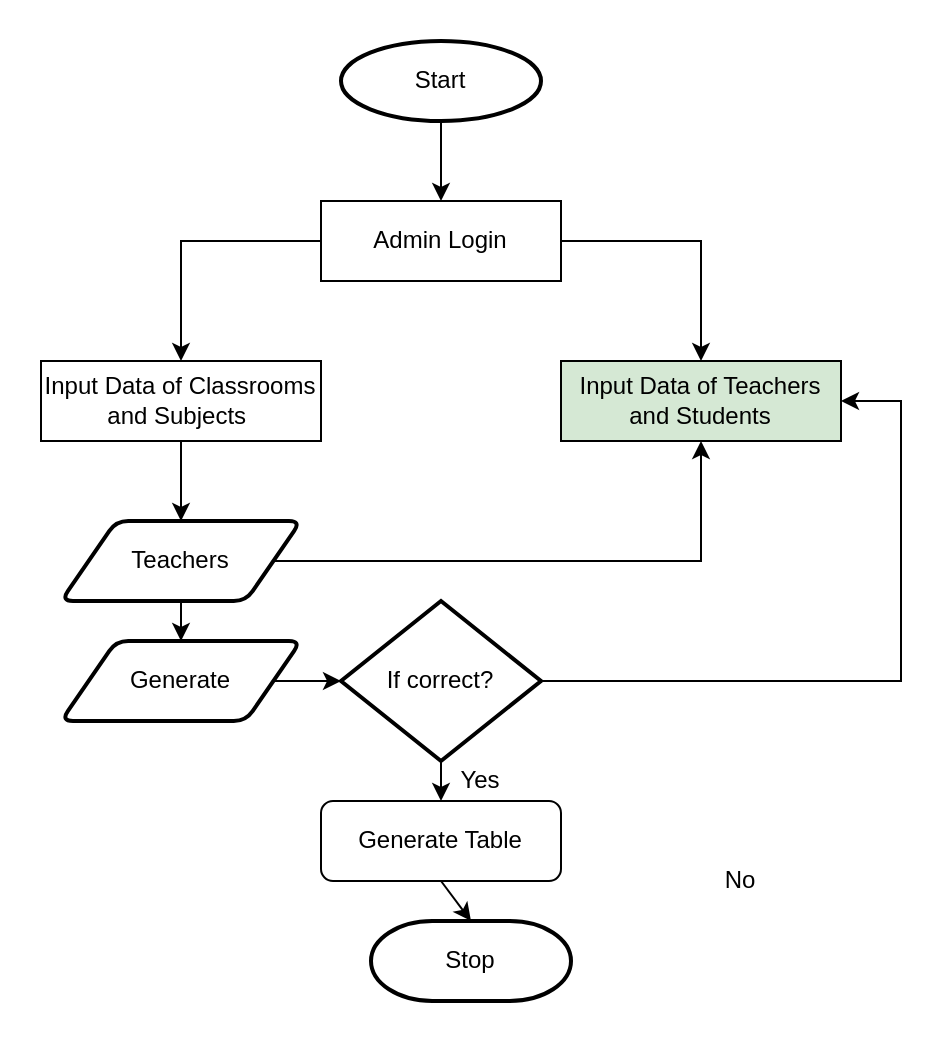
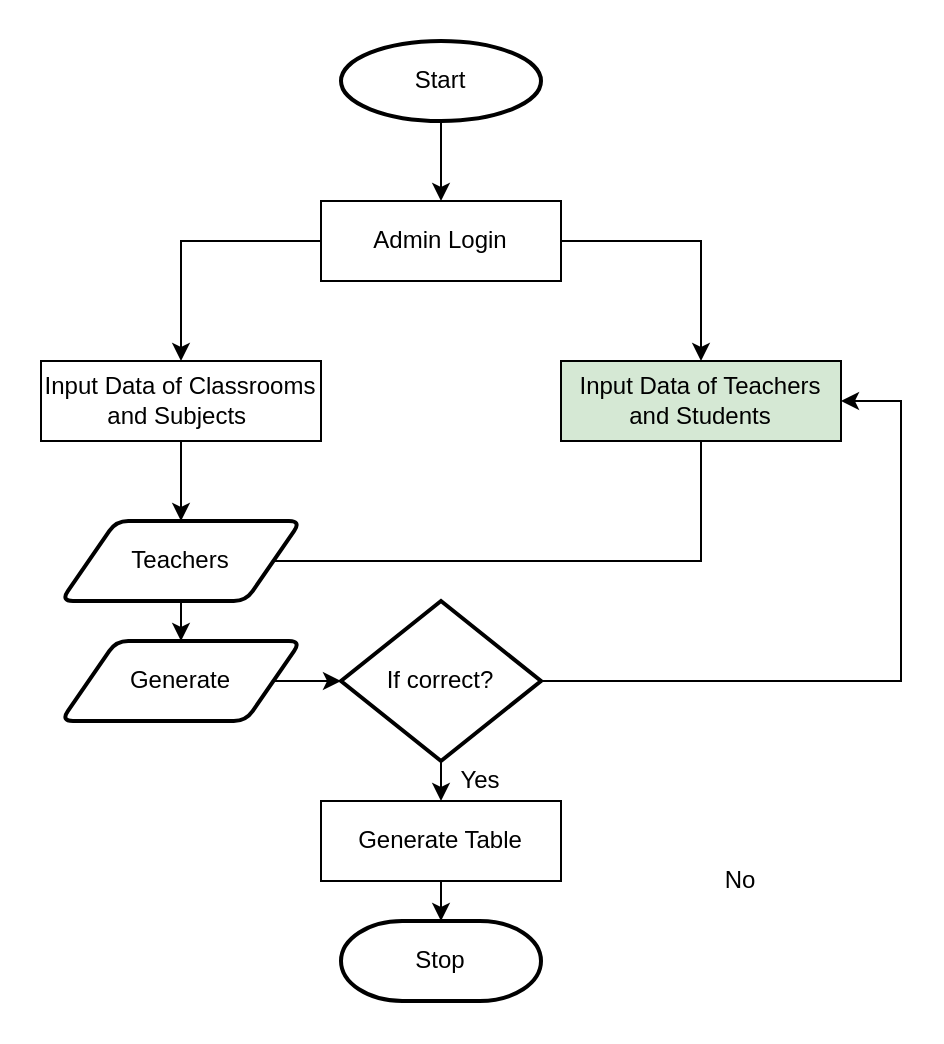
  <mxCell id="0" />
  <mxCell id="1" parent="0" />
  <mxCell id="2" value="" style="edgeStyle=orthogonalEdgeStyle;rounded=0;orthogonalLoop=1;jettySize=auto;html=1;" edge="1" parent="1" source="3" target="4"><mxGeometry relative="1" as="geometry" /></mxCell>
  <mxCell id="3" value="Start" style="strokeWidth=2;html=1;shape=mxgraph.flowchart.start_1;whiteSpace=wrap;" vertex="1" parent="1"><mxGeometry x="170" y="20" width="100" height="40" as="geometry" /></mxCell>
  <mxCell id="4" value="Admin Login" style="rounded=0;whiteSpace=wrap;html=1;" vertex="1" parent="1"><mxGeometry x="160" y="100" width="120" height="40" as="geometry" /></mxCell>
  <mxCell id="5" value="" style="edgeStyle=orthogonalEdgeStyle;rounded=0;orthogonalLoop=1;jettySize=auto;html=1;" edge="1" parent="1" source="6" target="11"><mxGeometry relative="1" as="geometry" /></mxCell>
  <mxCell id="6" value="Input Data of Classrooms and Subjects&amp;nbsp;" style="rounded=0;whiteSpace=wrap;html=1;" vertex="1" parent="1"><mxGeometry x="20" y="180" width="140" height="40" as="geometry" /></mxCell>
  <mxCell id="7" value="Input Data of Teachers and Students" style="rounded=0;whiteSpace=wrap;html=1;fillColor=#d5e8d4;" vertex="1" parent="1"><mxGeometry x="280" y="180" width="140" height="40" as="geometry" /></mxCell>
  <mxCell id="8" value="" style="endArrow=classic;html=1;exitX=1;exitY=0.5;exitDx=0;exitDy=0;entryX=0.5;entryY=0;entryDx=0;entryDy=0;rounded=0;" edge="1" parent="1" source="4" target="7"><mxGeometry width="50" height="50" relative="1" as="geometry"><mxPoint x="260" y="170" as="sourcePoint" /><mxPoint x="310" y="120" as="targetPoint" /><Array as="points"><mxPoint x="350" y="120" /></Array></mxGeometry></mxCell>
  <mxCell id="9" value="" style="endArrow=classic;html=1;exitX=0;exitY=0.5;exitDx=0;exitDy=0;entryX=0.5;entryY=0;entryDx=0;entryDy=0;rounded=0;" edge="1" parent="1" source="4" target="6"><mxGeometry width="50" height="50" relative="1" as="geometry"><mxPoint x="140" y="180" as="sourcePoint" /><mxPoint x="190" y="130" as="targetPoint" /><Array as="points"><mxPoint x="90" y="120" /></Array></mxGeometry></mxCell>
- <mxCell id="10" value="" style="edgeStyle=orthogonalEdgeStyle;rounded=0;orthogonalLoop=1;jettySize=auto;html=1;entryX=0.5;entryY=1;entryDx=0;entryDy=0;" edge="1" parent="1" source="11" target="7"><mxGeometry relative="1" as="geometry"><mxPoint x="241.5" y="350" as="targetPoint" /></mxGeometry></mxCell>
+ <mxCell id="10" value="" style="edgeStyle=orthogonalEdgeStyle;rounded=0;orthogonalLoop=1;jettySize=auto;html=1;entryX=0.5;entryY=1;entryDx=0;entryDy=0;endArrow=none;" edge="1" parent="1" source="11" target="7"><mxGeometry relative="1" as="geometry"><mxPoint x="241.5" y="350" as="targetPoint" /></mxGeometry></mxCell>
  <mxCell id="11" value="Teachers" style="shape=parallelogram;html=1;strokeWidth=2;perimeter=parallelogramPerimeter;whiteSpace=wrap;rounded=1;arcSize=12;size=0.23;" vertex="1" parent="1"><mxGeometry x="30" y="260" width="120" height="40" as="geometry" /></mxCell>
- <mxCell id="12" value="Generate Table" style="whiteSpace=wrap;html=1;rounded=1;" vertex="1" parent="1"><mxGeometry x="160" y="400" width="120" height="40" as="geometry" /></mxCell>
+ <mxCell id="12" value="Generate Table" style="rounded=0;whiteSpace=wrap;html=1;" vertex="1" parent="1"><mxGeometry x="160" y="400" width="120" height="40" as="geometry" /></mxCell>
  <mxCell id="13" value="" style="endArrow=classic;html=1;exitX=0.5;exitY=1;exitDx=0;exitDy=0;exitPerimeter=0;entryX=0.5;entryY=0;entryDx=0;entryDy=0;" edge="1" parent="1" source="16" target="12"><mxGeometry width="50" height="50" relative="1" as="geometry"><mxPoint x="140" y="420" as="sourcePoint" /><mxPoint x="280" y="340" as="targetPoint" /></mxGeometry></mxCell>
- <mxCell id="14" value="Stop" style="strokeWidth=2;html=1;shape=mxgraph.flowchart.terminator;whiteSpace=wrap;" vertex="1" parent="1"><mxGeometry x="185" y="460" width="100" height="40" as="geometry" /></mxCell>
+ <mxCell id="14" value="Stop" style="strokeWidth=2;html=1;shape=mxgraph.flowchart.terminator;whiteSpace=wrap;" vertex="1" parent="1"><mxGeometry x="170" y="460" width="100" height="40" as="geometry" /></mxCell>
  <mxCell id="15" value="" style="endArrow=classic;html=1;entryX=0.5;entryY=0;entryDx=0;entryDy=0;entryPerimeter=0;exitX=0.5;exitY=1;exitDx=0;exitDy=0;" edge="1" parent="1" source="12" target="14"><mxGeometry width="50" height="50" relative="1" as="geometry"><mxPoint x="190" y="440" as="sourcePoint" /><mxPoint x="240" y="390" as="targetPoint" /></mxGeometry></mxCell>
  <mxCell id="16" value="If correct?" style="strokeWidth=2;html=1;shape=mxgraph.flowchart.decision;whiteSpace=wrap;fontFamily=Helvetica;align=center;" vertex="1" parent="1"><mxGeometry x="170" y="300" width="100" height="80" as="geometry" /></mxCell>
  <mxCell id="17" value="Generate" style="shape=parallelogram;html=1;strokeWidth=2;perimeter=parallelogramPerimeter;whiteSpace=wrap;rounded=1;arcSize=12;size=0.23;" vertex="1" parent="1"><mxGeometry x="30" y="320" width="120" height="40" as="geometry" /></mxCell>
  <mxCell id="18" value="" style="endArrow=classic;html=1;fontFamily=Helvetica;exitX=0.5;exitY=1;exitDx=0;exitDy=0;entryX=0.5;entryY=0;entryDx=0;entryDy=0;" edge="1" parent="1" source="11" target="17"><mxGeometry width="50" height="50" relative="1" as="geometry"><mxPoint x="60" y="360" as="sourcePoint" /><mxPoint x="110" y="310" as="targetPoint" /></mxGeometry></mxCell>
  <mxCell id="19" value="" style="endArrow=classic;html=1;fontFamily=Helvetica;entryX=0;entryY=0.5;entryDx=0;entryDy=0;entryPerimeter=0;exitX=1;exitY=0.5;exitDx=0;exitDy=0;" edge="1" parent="1" source="17" target="16"><mxGeometry width="50" height="50" relative="1" as="geometry"><mxPoint x="60" y="400" as="sourcePoint" /><mxPoint x="110" y="350" as="targetPoint" /></mxGeometry></mxCell>
  <mxCell id="20" value="" style="endArrow=classic;html=1;fontFamily=Helvetica;exitX=1;exitY=0.5;exitDx=0;exitDy=0;exitPerimeter=0;entryX=1;entryY=0.5;entryDx=0;entryDy=0;rounded=0;" edge="1" parent="1" source="16" target="7"><mxGeometry width="50" height="50" relative="1" as="geometry"><mxPoint x="260" y="300" as="sourcePoint" /><mxPoint x="310" y="250" as="targetPoint" /><Array as="points"><mxPoint x="450" y="340" /><mxPoint x="450" y="270" /><mxPoint x="450" y="200" /></Array></mxGeometry></mxCell>
  <mxCell id="21" value="Yes" style="text;html=1;strokeColor=none;fillColor=none;align=center;verticalAlign=middle;whiteSpace=wrap;rounded=0;fontFamily=Helvetica;" vertex="1" parent="1"><mxGeometry x="220" y="380" width="40" height="20" as="geometry" /></mxCell>
  <mxCell id="22" value="No" style="text;html=1;strokeColor=none;fillColor=none;align=center;verticalAlign=middle;whiteSpace=wrap;rounded=0;fontFamily=Helvetica;" vertex="1" parent="1"><mxGeometry x="350" y="430" width="40" height="20" as="geometry" /></mxCell>
